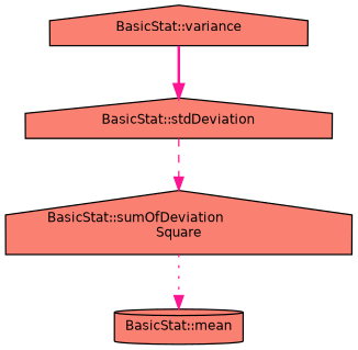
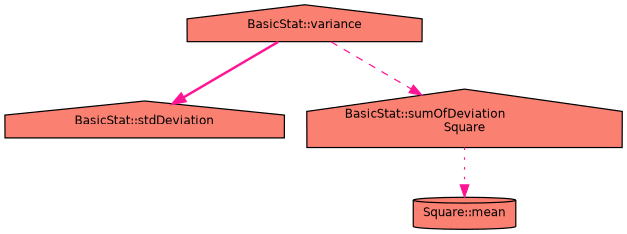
  digraph {
    rankdir=TB
    node [color=black fillcolor=salmon fontname=Helvetica fontsize=10 shape=house style=filled]
    edge [color=deeppink fontname=Helvetica fontsize=10 labelfontname=Helvetica labelfontsize=10]
    n1 [fontcolor=black height=0.2 label="BasicStat::stdDeviation" width=0.4]
    n2 [height=0.2 label="BasicStat::variance" width=0.4]
    n3 [height=0.2 label="BasicStat::sumOfDeviation\lSquare" width=0.4]
-   n4 [height=0.2 label="BasicStat::mean" shape=cylinder width=0.4]
+   n4 [height=0.2 label="Square::mean" shape=cylinder width=0.4]
    n2 -> n1 [style=bold]
-   n1 -> n3 [style=dashed]
+   n2 -> n3 [style=dashed]
    n3 -> n4 [style=dotted]
  }
